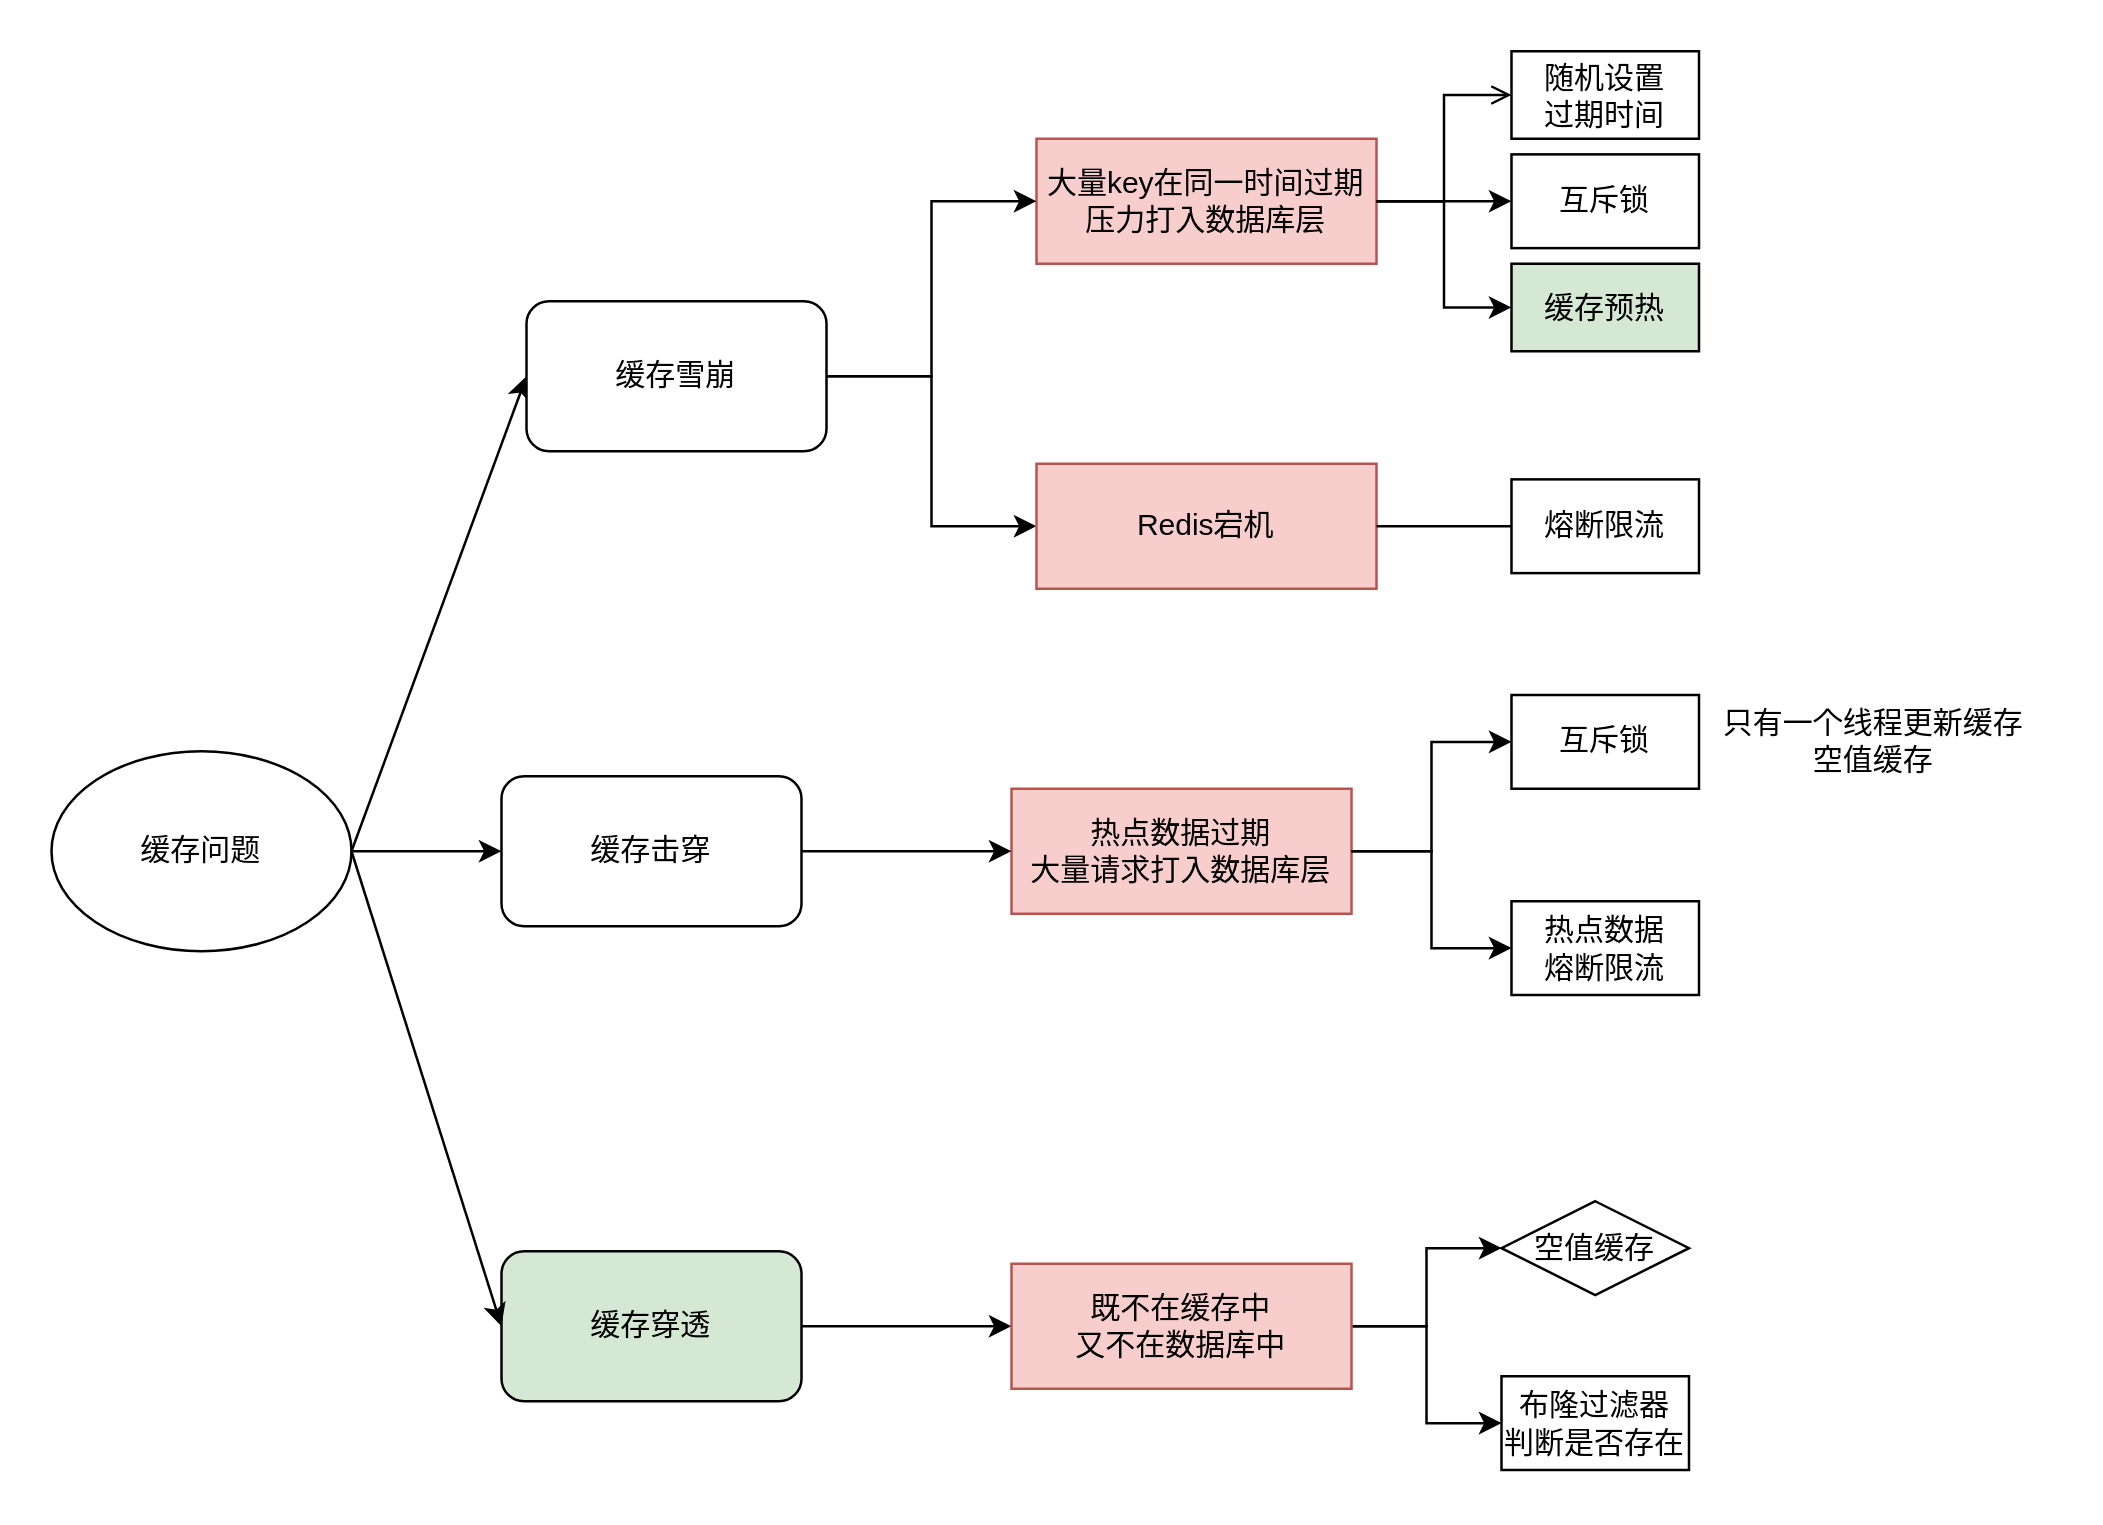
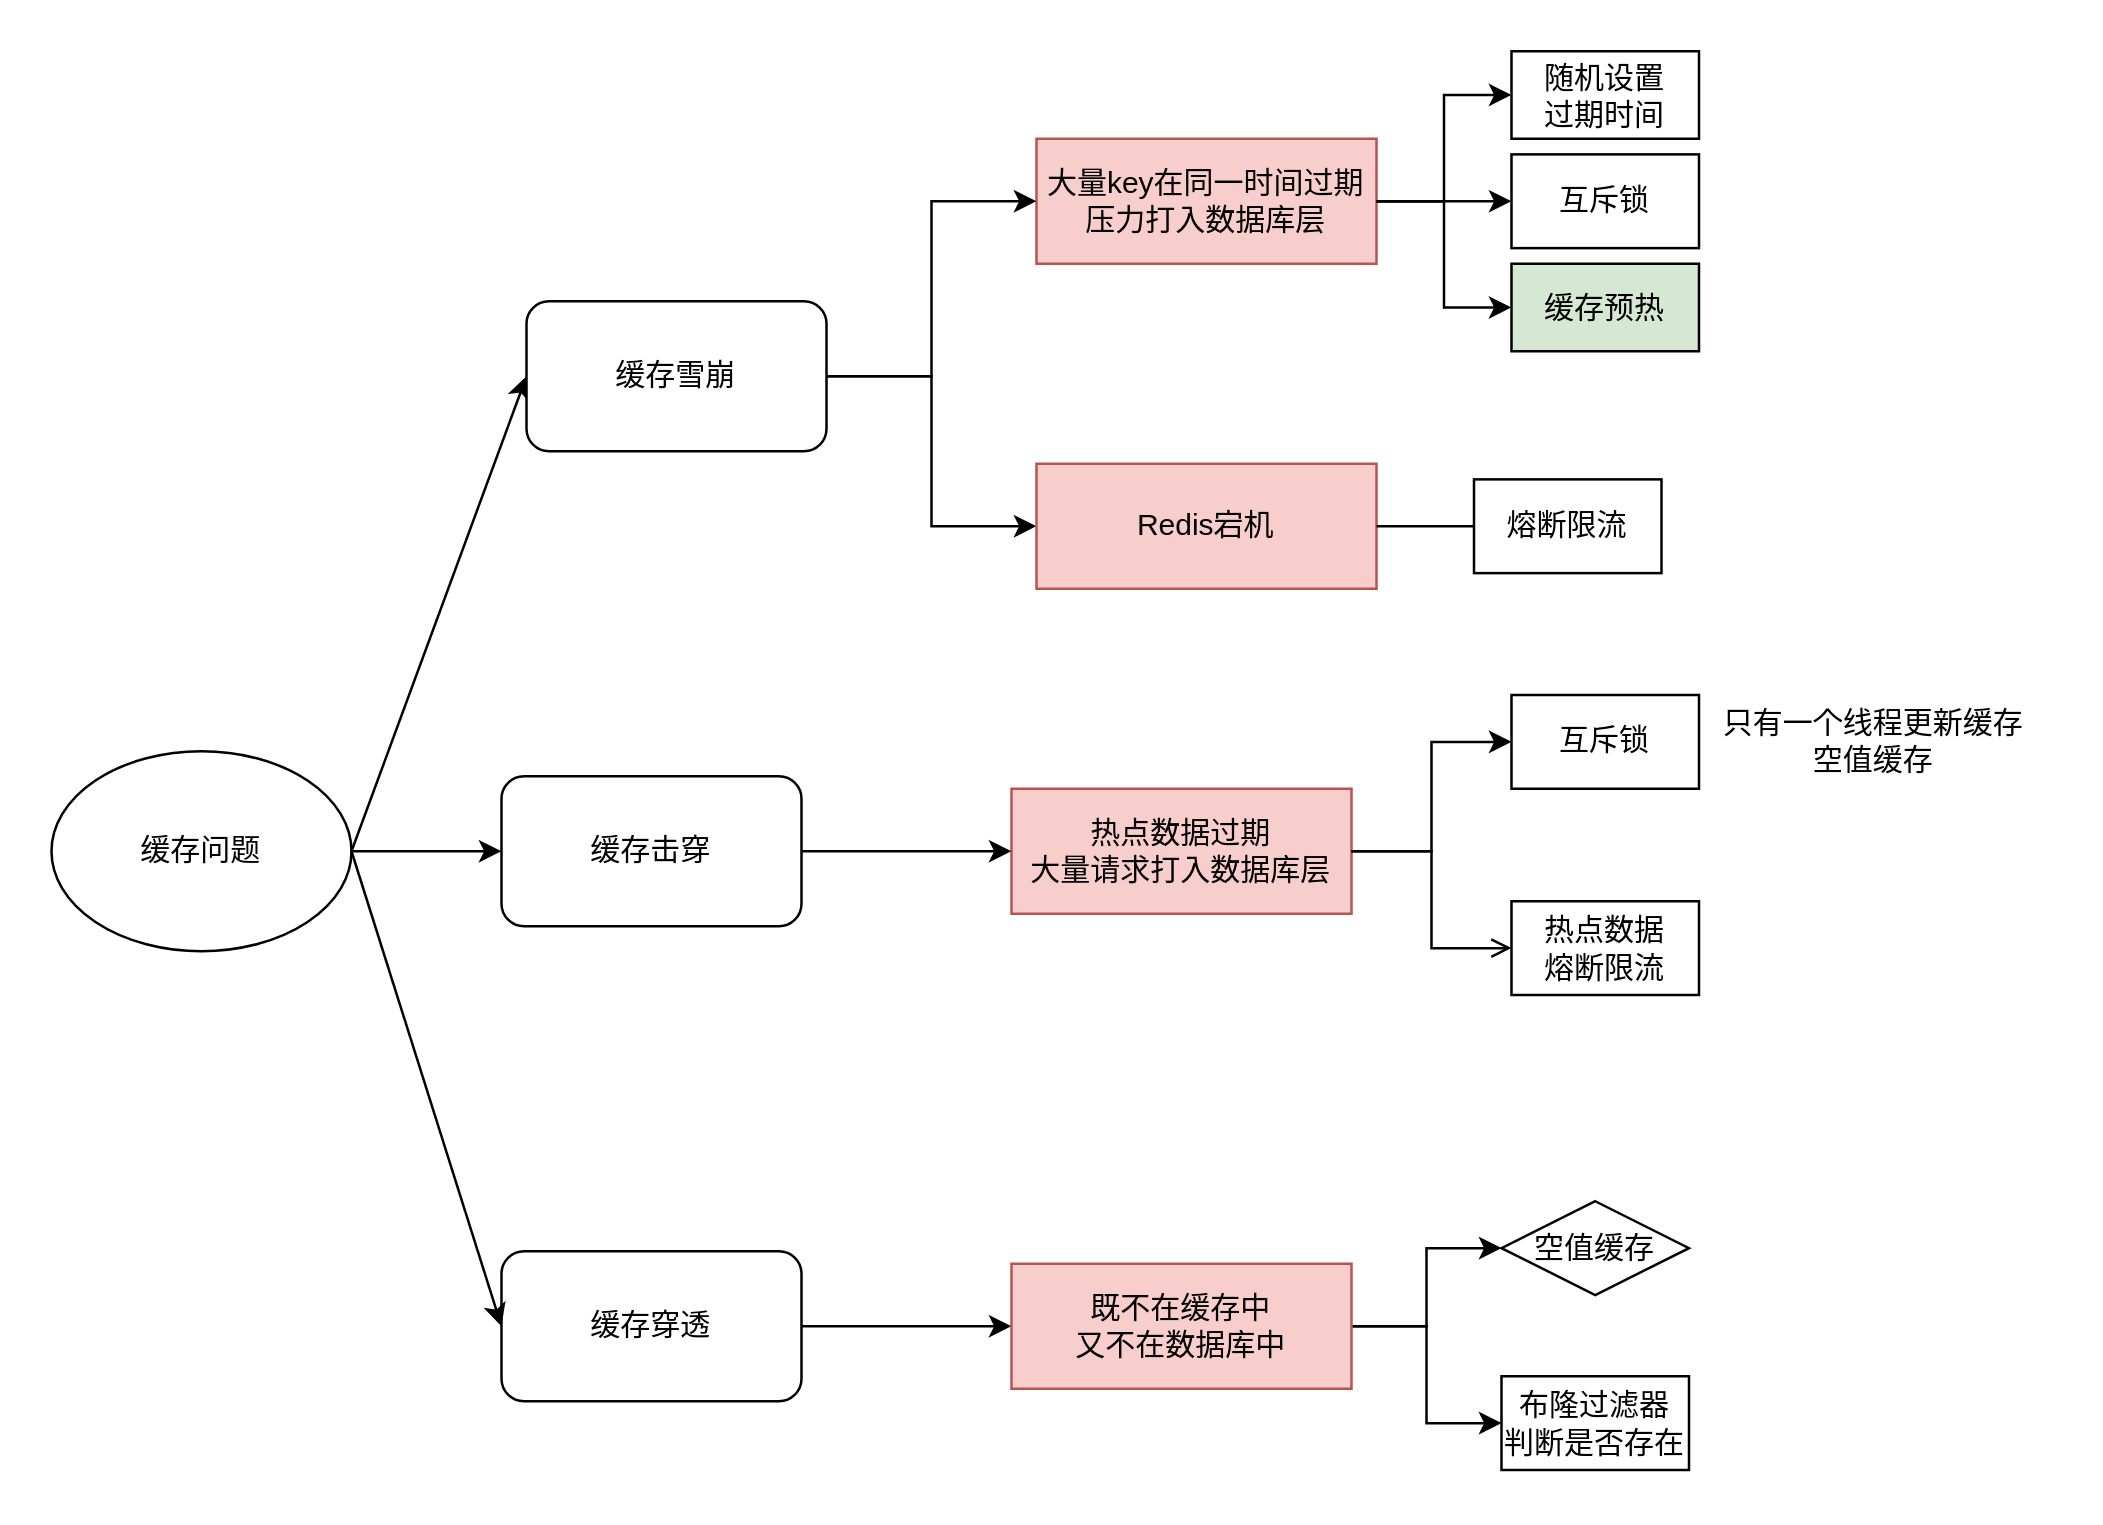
  <mxCell id="0" />
  <mxCell id="1" parent="0" />
  <mxCell id="2" value="缓存问题" style="ellipse;whiteSpace=wrap;html=1;" vertex="1" parent="1"><mxGeometry x="20" y="300" width="120" height="80" as="geometry" /></mxCell>
  <mxCell id="3" style="edgeStyle=orthogonalEdgeStyle;rounded=0;orthogonalLoop=1;jettySize=auto;html=1;exitX=1;exitY=0.5;exitDx=0;exitDy=0;entryX=0;entryY=0.5;entryDx=0;entryDy=0;" edge="1" parent="1" source="4" target="35"><mxGeometry relative="1" as="geometry" /></mxCell>
- <mxCell id="4" value="缓存穿透" style="rounded=1;whiteSpace=wrap;html=1;fillColor=#d5e8d4;" vertex="1" parent="1"><mxGeometry x="200" y="500" width="120" height="60" as="geometry" /></mxCell>
+ <mxCell id="4" value="缓存穿透" style="rounded=1;whiteSpace=wrap;html=1;" vertex="1" parent="1"><mxGeometry x="200" y="500" width="120" height="60" as="geometry" /></mxCell>
  <mxCell id="5" value="" style="endArrow=classic;html=1;rounded=0;entryX=0;entryY=0.5;entryDx=0;entryDy=0;" edge="1" parent="1" target="9"><mxGeometry width="50" height="50" relative="1" as="geometry"><mxPoint x="140" y="340" as="sourcePoint" /><mxPoint x="190" y="290" as="targetPoint" /></mxGeometry></mxCell>
  <mxCell id="6" value="" style="endArrow=classic;html=1;rounded=0;" edge="1" parent="1" target="25"><mxGeometry width="50" height="50" relative="1" as="geometry"><mxPoint x="140" y="340" as="sourcePoint" /><mxPoint x="190" y="290" as="targetPoint" /></mxGeometry></mxCell>
  <mxCell id="7" value="" style="endArrow=classic;html=1;rounded=0;entryX=0;entryY=0.5;entryDx=0;entryDy=0;" edge="1" parent="1" target="4"><mxGeometry width="50" height="50" relative="1" as="geometry"><mxPoint x="140" y="340" as="sourcePoint" /><mxPoint x="190" y="290" as="targetPoint" /></mxGeometry></mxCell>
  <mxCell id="8" value="" style="group" vertex="1" connectable="0" parent="1"><mxGeometry x="210" y="20" width="469" height="160" as="geometry" /></mxCell>
  <mxCell id="9" value="缓存雪崩" style="rounded=1;whiteSpace=wrap;html=1;" vertex="1" parent="8"><mxGeometry y="100" width="120" height="60" as="geometry" /></mxCell>
  <mxCell id="10" value="" style="group" vertex="1" connectable="0" parent="8"><mxGeometry x="204" width="265" height="120" as="geometry" /></mxCell>
  <mxCell id="11" value="大量key在同一时间过期&lt;br style=&quot;border-color: var(--border-color);&quot;&gt;压力打入数据库层" style="text;html=1;align=center;verticalAlign=middle;whiteSpace=wrap;rounded=0;fillColor=#f8cecc;strokeColor=#b85450;" vertex="1" parent="10"><mxGeometry y="35" width="136" height="50" as="geometry" /></mxCell>
  <mxCell id="12" value="随机设置&lt;br&gt;过期时间" style="rounded=0;whiteSpace=wrap;html=1;" vertex="1" parent="10"><mxGeometry x="190" width="75" height="35" as="geometry" /></mxCell>
- <mxCell id="13" style="edgeStyle=orthogonalEdgeStyle;rounded=0;orthogonalLoop=1;jettySize=auto;html=1;exitX=1;exitY=0.5;exitDx=0;exitDy=0;entryX=0;entryY=0.5;entryDx=0;entryDy=0;endArrow=open;" edge="1" parent="10" source="11" target="12"><mxGeometry relative="1" as="geometry" /></mxCell>
+ <mxCell id="13" style="edgeStyle=orthogonalEdgeStyle;rounded=0;orthogonalLoop=1;jettySize=auto;html=1;exitX=1;exitY=0.5;exitDx=0;exitDy=0;entryX=0;entryY=0.5;entryDx=0;entryDy=0;" edge="1" parent="10" source="11" target="12"><mxGeometry relative="1" as="geometry" /></mxCell>
  <mxCell id="14" value="互斥锁" style="rounded=0;whiteSpace=wrap;html=1;" vertex="1" parent="10"><mxGeometry x="190" y="41.25" width="75" height="37.5" as="geometry" /></mxCell>
  <mxCell id="15" style="edgeStyle=orthogonalEdgeStyle;rounded=0;orthogonalLoop=1;jettySize=auto;html=1;exitX=1;exitY=0.5;exitDx=0;exitDy=0;entryX=0;entryY=0.5;entryDx=0;entryDy=0;" edge="1" parent="10" source="11" target="14"><mxGeometry relative="1" as="geometry" /></mxCell>
  <mxCell id="16" value="缓存预热" style="rounded=0;whiteSpace=wrap;html=1;fillColor=#d5e8d4;" vertex="1" parent="10"><mxGeometry x="190" y="85" width="75" height="35" as="geometry" /></mxCell>
  <mxCell id="17" style="edgeStyle=orthogonalEdgeStyle;rounded=0;orthogonalLoop=1;jettySize=auto;html=1;exitX=1;exitY=0.5;exitDx=0;exitDy=0;entryX=0;entryY=0.5;entryDx=0;entryDy=0;" edge="1" parent="10" source="11" target="16"><mxGeometry relative="1" as="geometry" /></mxCell>
  <mxCell id="18" style="edgeStyle=orthogonalEdgeStyle;rounded=0;orthogonalLoop=1;jettySize=auto;html=1;exitX=1;exitY=0.5;exitDx=0;exitDy=0;entryX=0;entryY=0.5;entryDx=0;entryDy=0;" edge="1" parent="8" source="9" target="11"><mxGeometry relative="1" as="geometry" /></mxCell>
  <mxCell id="19" style="edgeStyle=orthogonalEdgeStyle;rounded=0;orthogonalLoop=1;jettySize=auto;html=1;exitX=1;exitY=0.5;exitDx=0;exitDy=0;entryX=0;entryY=0.5;entryDx=0;entryDy=0;" edge="1" parent="1" source="9" target="21"><mxGeometry relative="1" as="geometry" /></mxCell>
  <mxCell id="20" value="" style="group" vertex="1" connectable="0" parent="1"><mxGeometry x="414" y="185" width="265" height="50" as="geometry" /></mxCell>
  <mxCell id="21" value="Redis宕机" style="text;html=1;align=center;verticalAlign=middle;whiteSpace=wrap;rounded=0;fillColor=#f8cecc;strokeColor=#b85450;" vertex="1" parent="20"><mxGeometry width="136" height="50" as="geometry" /></mxCell>
- <mxCell id="22" value="熔断限流" style="rounded=0;whiteSpace=wrap;html=1;" vertex="1" parent="20"><mxGeometry x="190" y="6.25" width="75" height="37.5" as="geometry" /></mxCell>
+ <mxCell id="22" value="熔断限流" style="rounded=0;whiteSpace=wrap;html=1;" vertex="1" parent="20"><mxGeometry x="175" y="6.25" width="75" height="37.5" as="geometry" /></mxCell>
  <mxCell id="23" style="edgeStyle=orthogonalEdgeStyle;rounded=0;orthogonalLoop=1;jettySize=auto;html=1;exitX=1;exitY=0.5;exitDx=0;exitDy=0;entryX=0;entryY=0.5;entryDx=0;entryDy=0;endArrow=none;" edge="1" parent="20" source="21" target="22"><mxGeometry relative="1" as="geometry" /></mxCell>
  <mxCell id="24" value="" style="group" vertex="1" connectable="0" parent="1"><mxGeometry x="200" y="277.5" width="619" height="120" as="geometry" /></mxCell>
  <mxCell id="25" value="缓存击穿" style="rounded=1;whiteSpace=wrap;html=1;" vertex="1" parent="24"><mxGeometry y="32.5" width="120" height="60" as="geometry" /></mxCell>
  <mxCell id="26" value="热点数据过期&lt;br&gt;大量请求打入数据库层" style="text;html=1;align=center;verticalAlign=middle;whiteSpace=wrap;rounded=0;fillColor=#f8cecc;strokeColor=#b85450;" vertex="1" parent="24"><mxGeometry x="204" y="37.5" width="136" height="50" as="geometry" /></mxCell>
  <mxCell id="27" style="edgeStyle=orthogonalEdgeStyle;rounded=0;orthogonalLoop=1;jettySize=auto;html=1;exitX=1;exitY=0.5;exitDx=0;exitDy=0;entryX=0;entryY=0.5;entryDx=0;entryDy=0;" edge="1" parent="24" source="25" target="26"><mxGeometry relative="1" as="geometry" /></mxCell>
  <mxCell id="28" value="互斥锁" style="rounded=0;whiteSpace=wrap;html=1;" vertex="1" parent="24"><mxGeometry x="404" width="75" height="37.5" as="geometry" /></mxCell>
  <mxCell id="29" style="edgeStyle=orthogonalEdgeStyle;rounded=0;orthogonalLoop=1;jettySize=auto;html=1;exitX=1;exitY=0.5;exitDx=0;exitDy=0;entryX=0;entryY=0.5;entryDx=0;entryDy=0;" edge="1" parent="24" source="26" target="28"><mxGeometry relative="1" as="geometry" /></mxCell>
  <mxCell id="30" value="只有一个线程更新缓存&lt;br&gt;空值缓存" style="text;html=1;align=center;verticalAlign=middle;whiteSpace=wrap;rounded=0;" vertex="1" parent="24"><mxGeometry x="479" y="3.25" width="140" height="31" as="geometry" /></mxCell>
  <mxCell id="31" value="热点数据&lt;br&gt;熔断限流" style="rounded=0;whiteSpace=wrap;html=1;" vertex="1" parent="24"><mxGeometry x="404" y="82.5" width="75" height="37.5" as="geometry" /></mxCell>
- <mxCell id="32" style="edgeStyle=orthogonalEdgeStyle;rounded=0;orthogonalLoop=1;jettySize=auto;html=1;exitX=1;exitY=0.5;exitDx=0;exitDy=0;entryX=0;entryY=0.5;entryDx=0;entryDy=0;" edge="1" parent="24" source="26" target="31"><mxGeometry relative="1" as="geometry" /></mxCell>
+ <mxCell id="32" style="edgeStyle=orthogonalEdgeStyle;rounded=0;orthogonalLoop=1;jettySize=auto;html=1;exitX=1;exitY=0.5;exitDx=0;exitDy=0;entryX=0;entryY=0.5;entryDx=0;entryDy=0;endArrow=open;" edge="1" parent="24" source="26" target="31"><mxGeometry relative="1" as="geometry" /></mxCell>
  <mxCell id="33" style="edgeStyle=orthogonalEdgeStyle;rounded=0;orthogonalLoop=1;jettySize=auto;html=1;exitX=1;exitY=0.5;exitDx=0;exitDy=0;entryX=0;entryY=0.5;entryDx=0;entryDy=0;" edge="1" parent="1" source="35" target="36"><mxGeometry relative="1" as="geometry" /></mxCell>
  <mxCell id="34" style="edgeStyle=orthogonalEdgeStyle;rounded=0;orthogonalLoop=1;jettySize=auto;html=1;exitX=1;exitY=0.5;exitDx=0;exitDy=0;entryX=0;entryY=0.5;entryDx=0;entryDy=0;" edge="1" parent="1" source="35" target="37"><mxGeometry relative="1" as="geometry" /></mxCell>
  <mxCell id="35" value="既不在缓存中&lt;br&gt;又不在数据库中" style="text;html=1;align=center;verticalAlign=middle;whiteSpace=wrap;rounded=0;fillColor=#f8cecc;strokeColor=#b85450;" vertex="1" parent="1"><mxGeometry x="404" y="505" width="136" height="50" as="geometry" /></mxCell>
  <mxCell id="36" value="空值缓存" style="rhombus;whiteSpace=wrap;html=1;" vertex="1" parent="1"><mxGeometry x="600" y="480" width="75" height="37.5" as="geometry" /></mxCell>
  <mxCell id="37" value="布隆过滤器&lt;br&gt;判断是否存在" style="rounded=0;whiteSpace=wrap;html=1;" vertex="1" parent="1"><mxGeometry x="600" y="550" width="75" height="37.5" as="geometry" /></mxCell>
